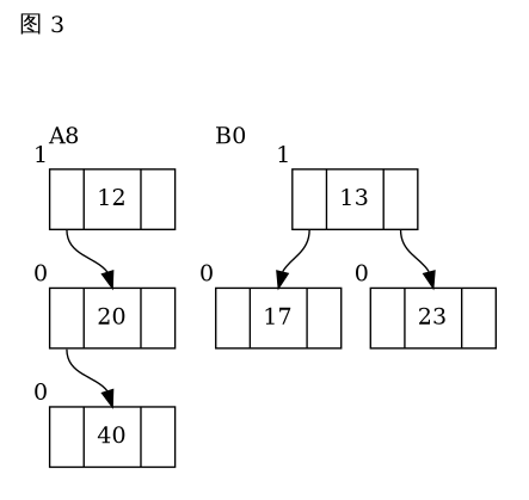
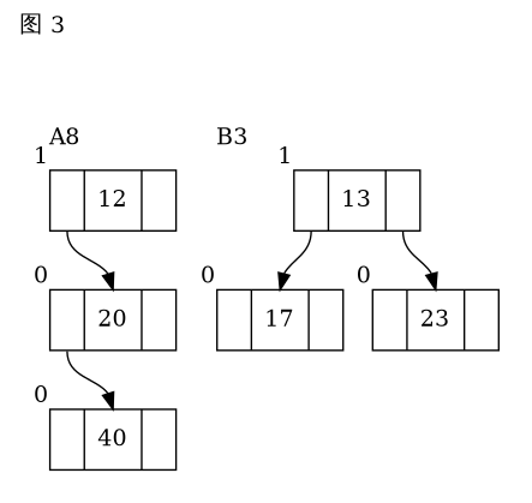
  digraph {
    label="图 3"
    labeljust=l
    labelloc=t
    node [shape=record xlabel=0]
    edge [headport=C tailport=L]
    n1 [label="<L> | <C> 12 | <R>" xlabel=1]
    n2 [label="<L> | <C> 20 | <R>"]
    n3 [label="<L> | <C> 40 | <R>"]
    n4 [label="<L> | <C> 13 | <R>" xlabel=1]
    n5 [label="<L> | <C> 17 | <R>"]
    n6 [label="<L> | <C> 23 | <R>"]
    subgraph cluster_1 {
      label=A8
      penwidth=0
      n1
      n2
      n3
    }
    subgraph cluster_2 {
-     label=B0
+     label=B3
      penwidth=0
      n4
      n5
      n6
    }
    n1 -> n2
    n2 -> n3
    n4 -> n5
    n4 -> n6 [tailport=R]
  }
